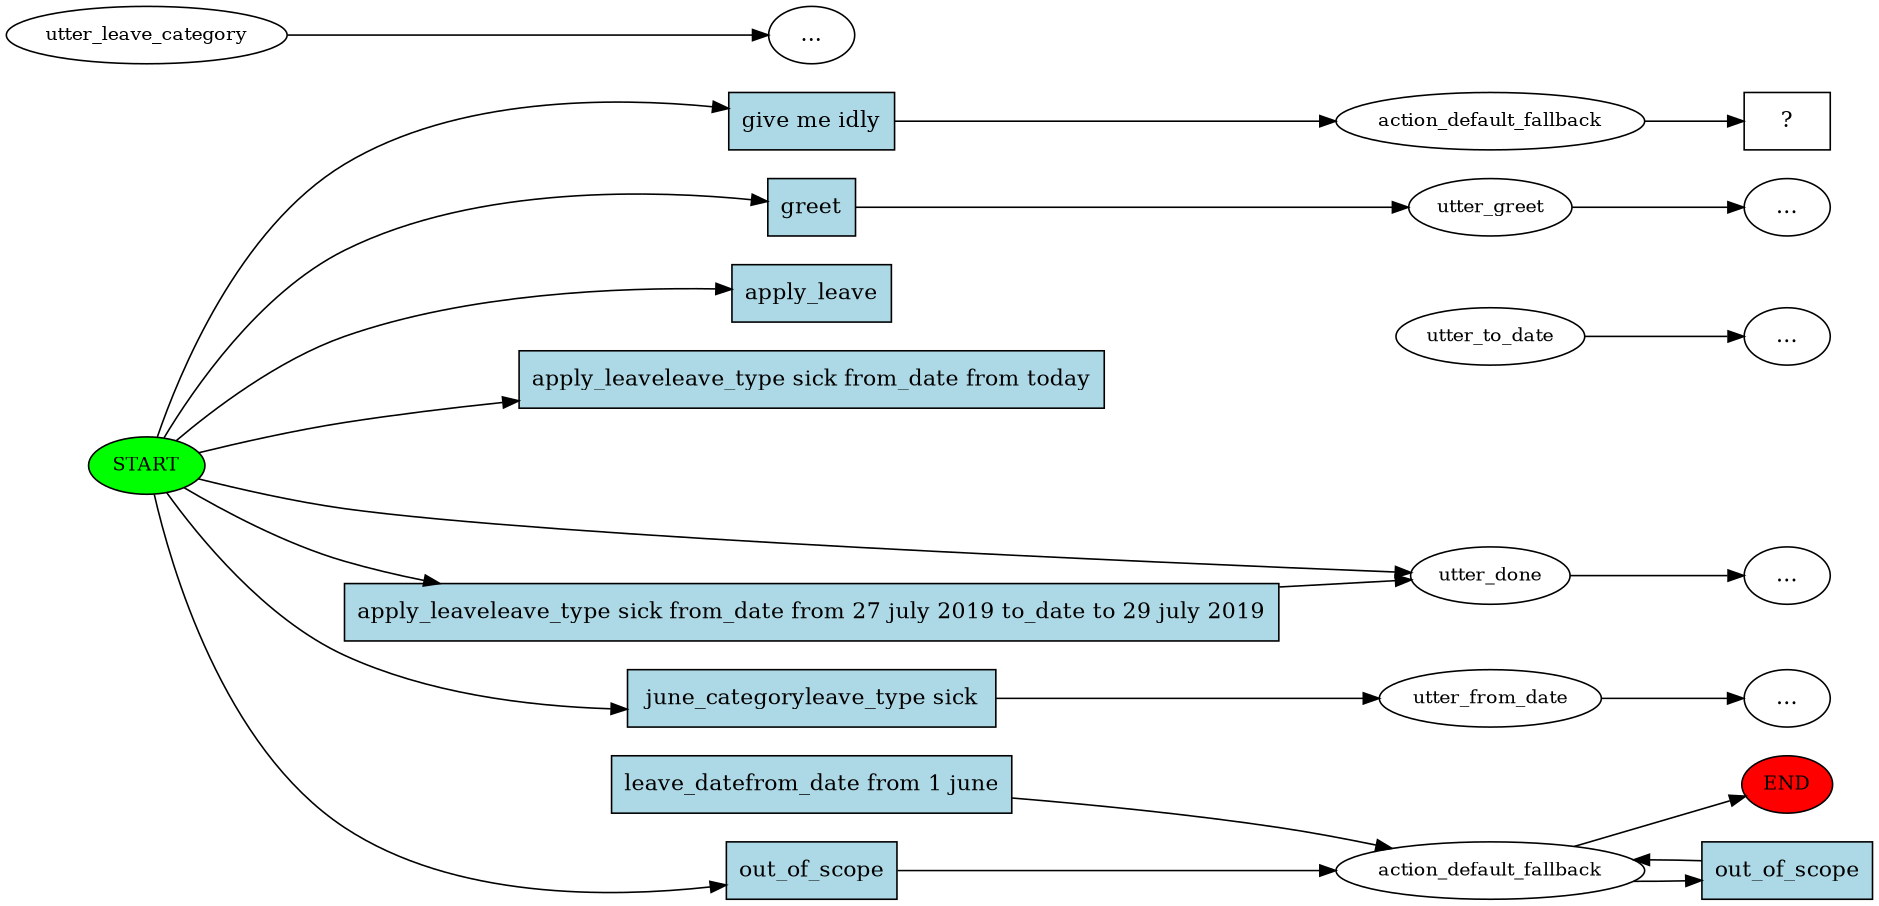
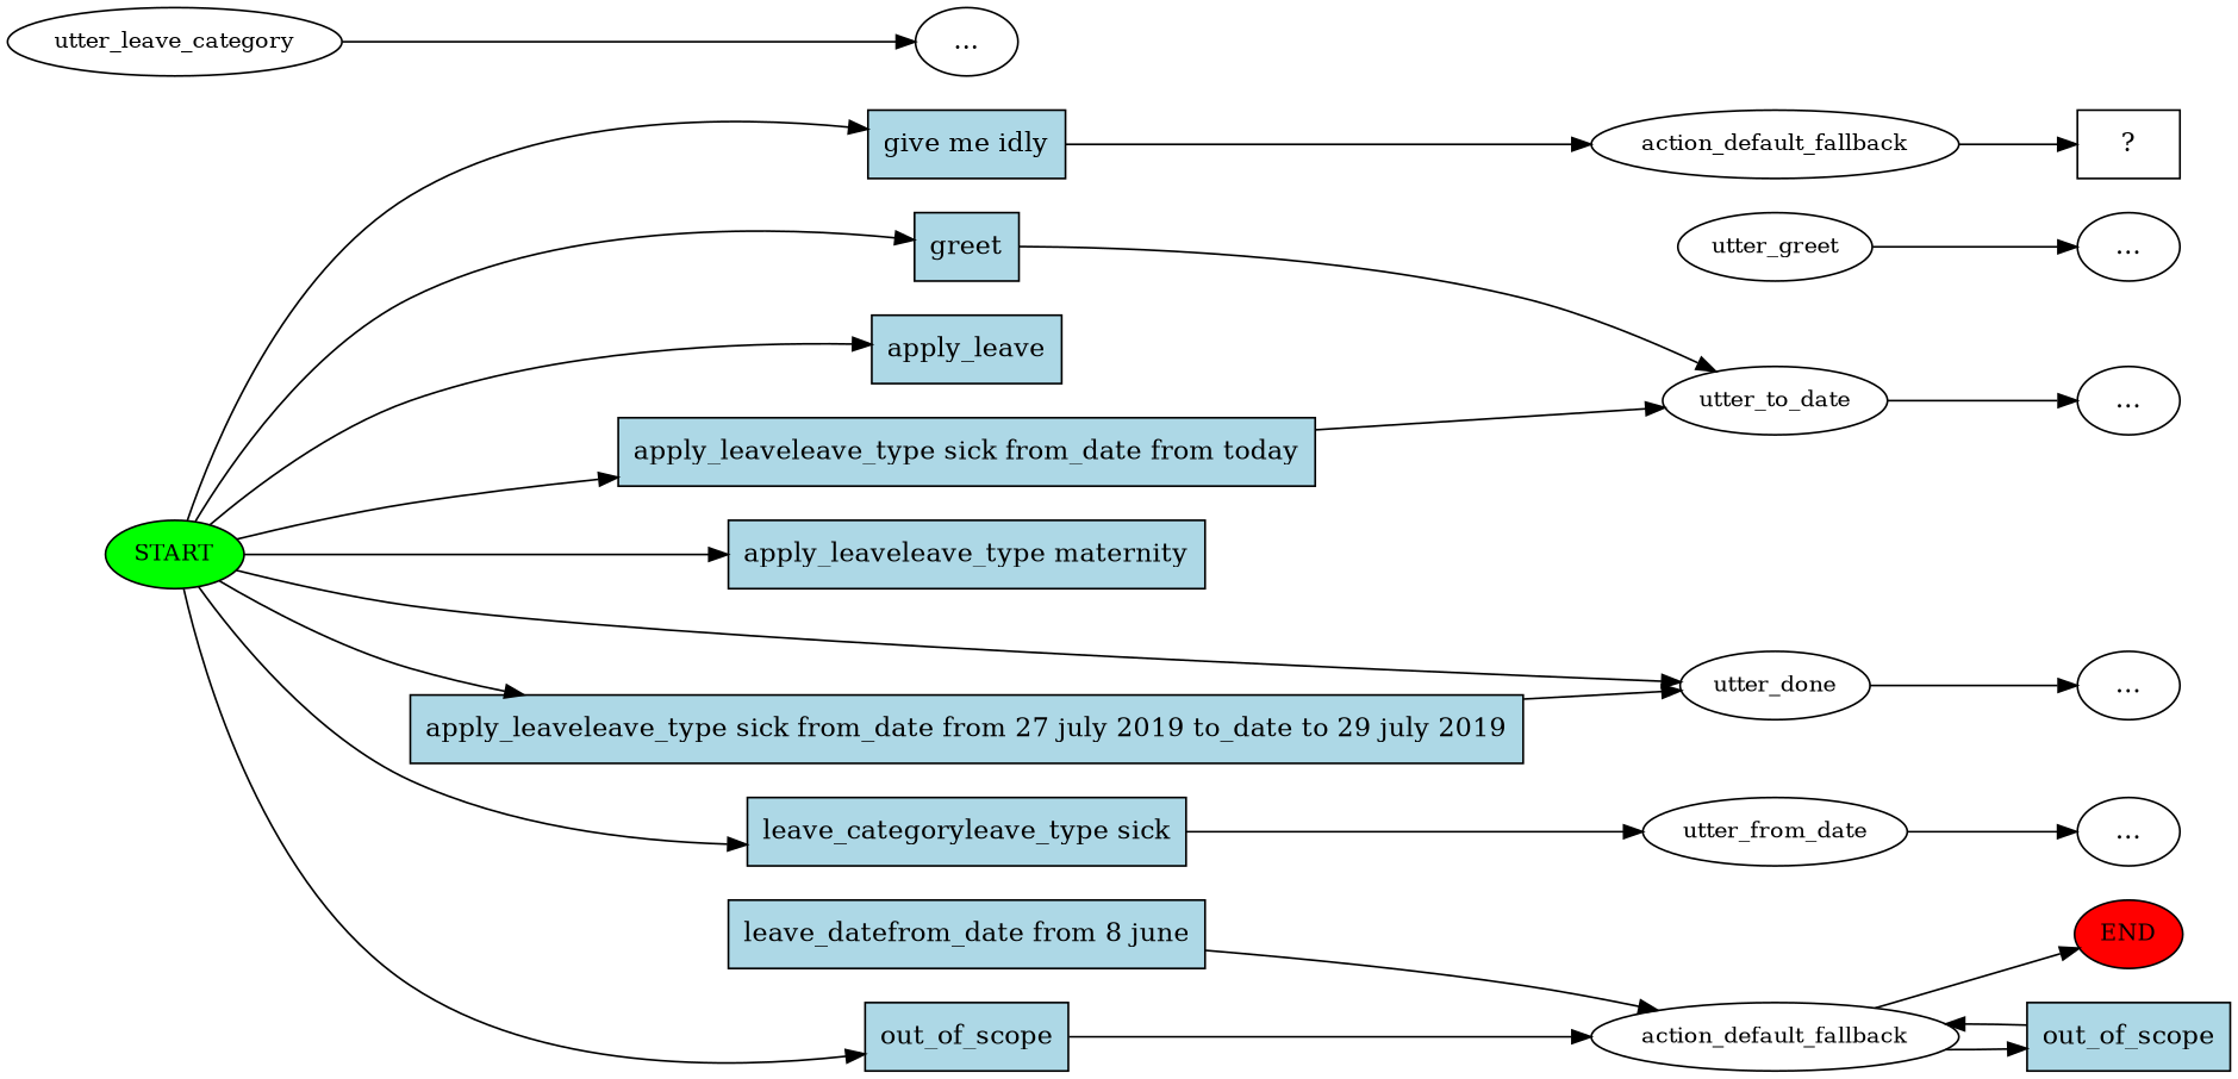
  digraph {
    rankdir=LR
    n1 [fillcolor=green fontsize=12 label=START style=filled]
    n2 [fillcolor=lightblue label=greet shape=rect style=filled]
    n3 [fillcolor=lightblue label=apply_leave shape=rect style=filled]
    n4 [fillcolor=lightblue label="apply_leaveleave_type sick from_date from 27 july 2019 to_date to 29 july 2019" shape=rect style=filled]
-   n6 [fillcolor=lightblue label="june_categoryleave_type sick" shape=rect style=filled]
+   n5 [fillcolor=lightblue label="apply_leaveleave_type maternity" shape=rect style=filled]
+   n6 [fillcolor=lightblue label="leave_categoryleave_type sick" shape=rect style=filled]
    n7 [fillcolor=lightblue label="apply_leaveleave_type sick from_date from today" shape=rect style=filled]
    n8 [fillcolor=lightblue label=out_of_scope shape=rect style=filled]
    n9 [fillcolor=lightblue label="give me idly" shape=rect style=filled]
    n10 [fontsize=12 label=utter_done]
    n11 [fontsize=12 label=utter_greet]
    n12 [fontsize=12 label=utter_from_date]
    n13 [fontsize=12 label=utter_to_date]
    n14 [fontsize=12 label=action_default_fallback]
-   n15 [fillcolor=lightblue label="leave_datefrom_date from 1 june" shape=rect style=filled]
+   n15 [fillcolor=lightblue label="leave_datefrom_date from 8 june" shape=rect style=filled]
    n16 [fontsize=12 label=action_default_fallback]
    n17 [fillcolor=red fontsize=12 label=END style=filled]
    n18 [label="..."]
    n19 [fontsize=12 label=utter_leave_category]
    n20 [label="..."]
    n21 [label="..."]
    n22 [label="..."]
    n23 [label="..."]
    n24 [fillcolor=lightblue label=out_of_scope shape=rect style=filled]
    n25 [label="  ?  " shape=rect]
    n1 -> n2
    n1 -> n3
    n1 -> n4
+   n1 -> n5
    n1 -> n6
    n1 -> n7
    n1 -> n8
    n1 -> n9
    n1 -> n10
-   n2 -> n11
+   n2 -> n13
    n4 -> n10
    n6 -> n12
+   n7 -> n13
    n8 -> n14
    n9 -> n16
    n10 -> n21
    n11 -> n18
    n12 -> n22
    n13 -> n23
    n14 -> n17
    n14 -> n24
    n15 -> n14
    n16 -> n25
    n19 -> n20
    n24 -> n14
  }
